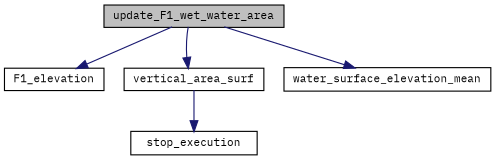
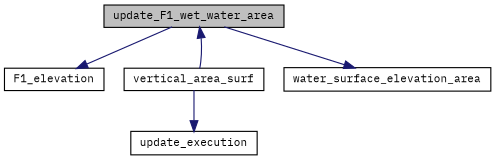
  digraph {
    fontname="IBM Plex Mono"
    rankdir=TB
    node [color=black fontname="IBM Plex Mono" fontsize=10 shape=record]
    edge [color=midnightblue fontname="IBM Plex Mono" fontsize=10 labelfontname=FreeSans labelfontsize=10 style=solid]
    n1 [fillcolor=grey75 fontcolor=black height=0.2 label=update_F1_wet_water_area style=filled width=0.4]
    n2 [height=0.2 label=F1_elevation width=0.4]
    n3 [height=0.2 label=vertical_area_surf width=0.4]
-   n4 [height=0.2 label=water_surface_elevation_mean width=0.4]
-   n5 [height=0.2 label=stop_execution width=0.4]
+   n4 [height=0.2 label=water_surface_elevation_area width=0.4]
+   n5 [height=0.2 label=update_execution width=0.4]
    n1 -> n2
-   n1 -> n3
+   n3 -> n1
    n1 -> n4
    n3 -> n5
  }
